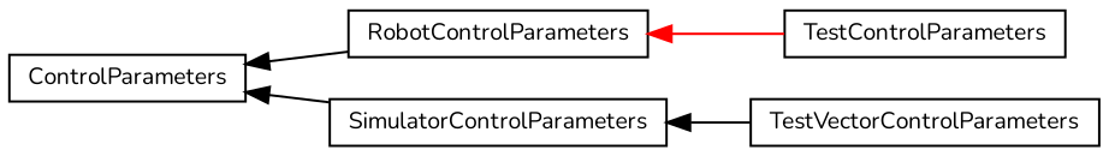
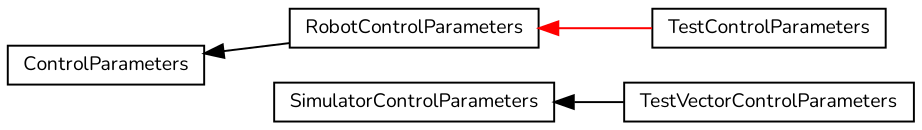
  digraph {
    fontname=Nunito
    rankdir=LR
    node [color=black fillcolor=white fontname=Nunito fontsize=10 shape=record style=filled]
    edge [color=black dir=back fontname=Nunito fontsize=10 labelfontname=FreeSans labelfontsize=10 style=solid]
    n1 [height=0.2 label=ControlParameters width=0.4]
    n2 [height=0.2 label=RobotControlParameters width=0.4]
    n3 [height=0.2 label=SimulatorControlParameters width=0.4]
    n4 [height=0.2 label=TestControlParameters width=0.4]
    n5 [height=0.2 label=TestVectorControlParameters width=0.4]
    n1 -> n2
-   n1 -> n3
    n2 -> n4 [color=red]
    n3 -> n5
  }
